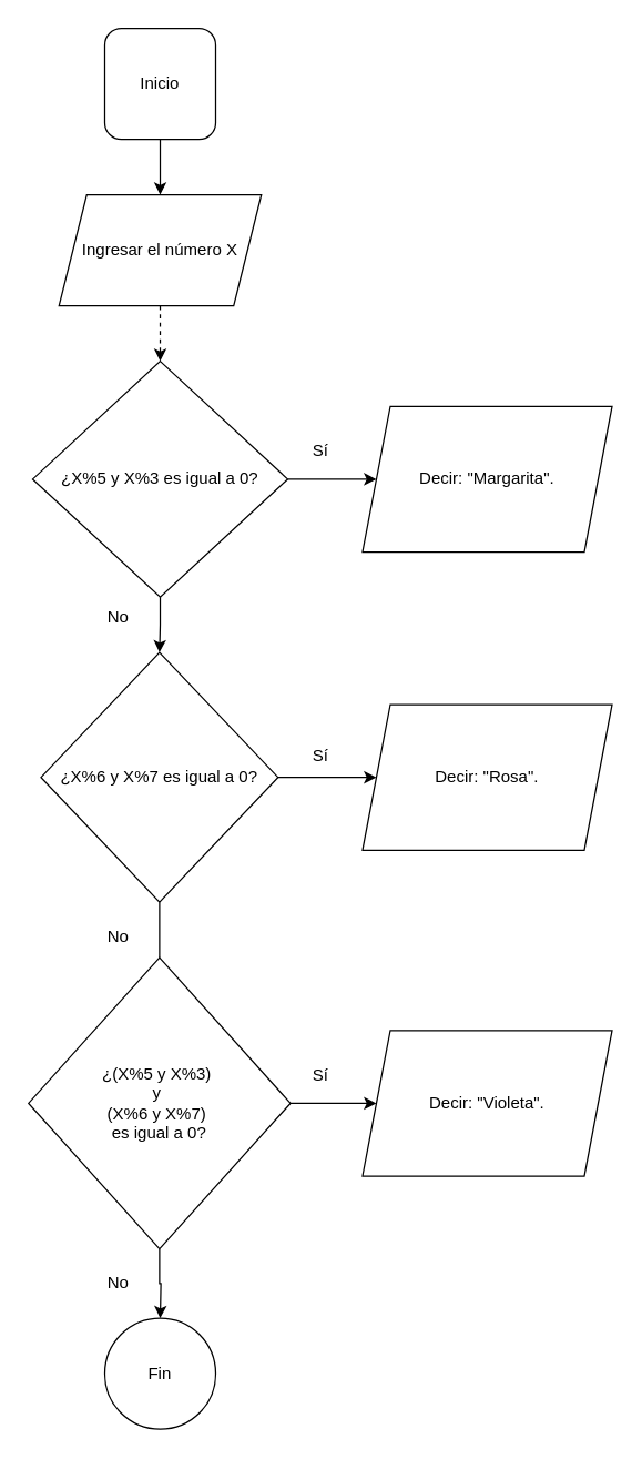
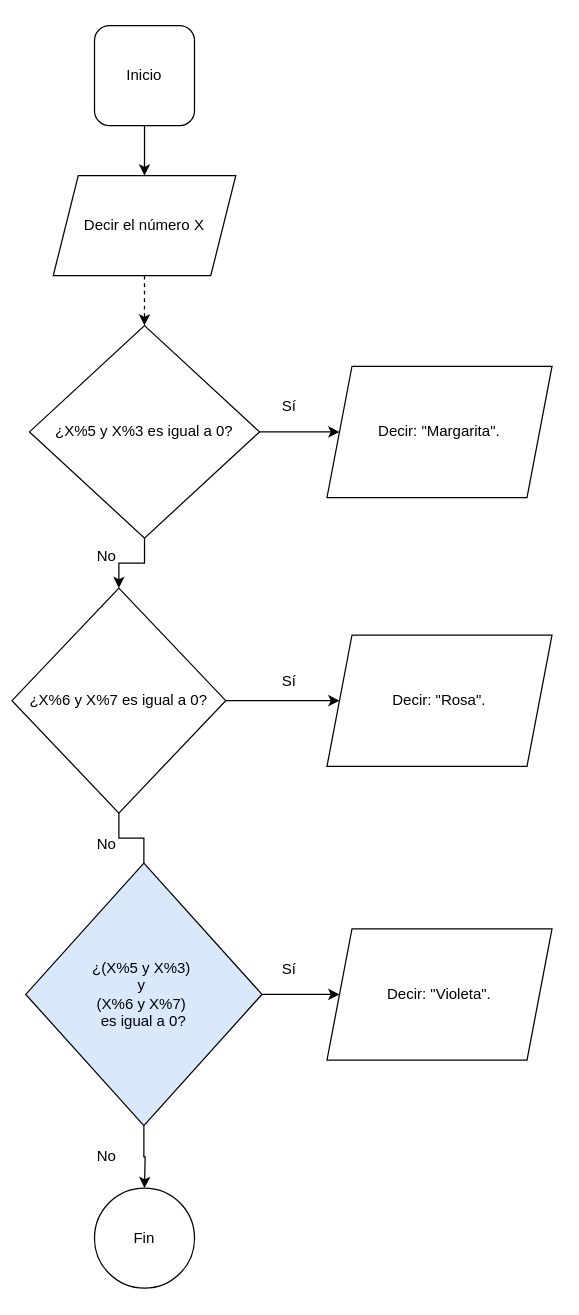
  <mxCell id="0" />
  <mxCell id="1" parent="0" />
  <mxCell id="2" style="edgeStyle=orthogonalEdgeStyle;rounded=0;orthogonalLoop=1;jettySize=auto;html=1;exitX=0.5;exitY=1;exitDx=0;exitDy=0;entryX=0.5;entryY=0;entryDx=0;entryDy=0;" edge="1" parent="1" source="3"><mxGeometry relative="1" as="geometry"><mxPoint x="115" y="140" as="targetPoint" /></mxGeometry></mxCell>
  <mxCell id="3" value="Inicio" style="whiteSpace=wrap;html=1;aspect=fixed;rounded=1;" vertex="1" parent="1"><mxGeometry x="75" y="20" width="80" height="80" as="geometry" /></mxCell>
  <mxCell id="4" value="" style="edgeStyle=orthogonalEdgeStyle;rounded=0;orthogonalLoop=1;jettySize=auto;html=1;dashed=1;" edge="1" parent="1" source="5" target="8"><mxGeometry relative="1" as="geometry" /></mxCell>
- <mxCell id="5" value="Ingresar el número X" style="shape=parallelogram;perimeter=parallelogramPerimeter;whiteSpace=wrap;html=1;fixedSize=1;" vertex="1" parent="1"><mxGeometry x="42" y="140" width="146" height="80" as="geometry" /></mxCell>
+ <mxCell id="5" value="Decir el número X" style="shape=parallelogram;perimeter=parallelogramPerimeter;whiteSpace=wrap;html=1;fixedSize=1;" vertex="1" parent="1"><mxGeometry x="42" y="140" width="146" height="80" as="geometry" /></mxCell>
  <mxCell id="6" style="edgeStyle=orthogonalEdgeStyle;rounded=0;orthogonalLoop=1;jettySize=auto;html=1;exitX=0.5;exitY=1;exitDx=0;exitDy=0;entryX=0.5;entryY=0;entryDx=0;entryDy=0;" edge="1" parent="1" source="8" target="12"><mxGeometry relative="1" as="geometry" /></mxCell>
  <mxCell id="7" style="edgeStyle=orthogonalEdgeStyle;rounded=0;orthogonalLoop=1;jettySize=auto;html=1;exitX=1;exitY=0.5;exitDx=0;exitDy=0;entryX=0;entryY=0.5;entryDx=0;entryDy=0;" edge="1" parent="1" source="8" target="9"><mxGeometry relative="1" as="geometry" /></mxCell>
  <mxCell id="8" value="¿X%5 y X%3 es igual a 0?" style="rhombus;whiteSpace=wrap;html=1;" vertex="1" parent="1"><mxGeometry x="23" y="260" width="184" height="170" as="geometry" /></mxCell>
  <mxCell id="9" value="Decir: &quot;Margarita&quot;." style="shape=parallelogram;perimeter=parallelogramPerimeter;whiteSpace=wrap;html=1;fixedSize=1;" vertex="1" parent="1"><mxGeometry x="261" y="292.5" width="180" height="105" as="geometry" /></mxCell>
  <mxCell id="10" style="edgeStyle=orthogonalEdgeStyle;rounded=0;orthogonalLoop=1;jettySize=auto;html=1;exitX=0.5;exitY=1;exitDx=0;exitDy=0;entryX=0.5;entryY=0;entryDx=0;entryDy=0;endArrow=none;" edge="1" parent="1" source="12" target="17"><mxGeometry relative="1" as="geometry" /></mxCell>
  <mxCell id="11" style="edgeStyle=orthogonalEdgeStyle;rounded=0;orthogonalLoop=1;jettySize=auto;html=1;exitX=1;exitY=0.5;exitDx=0;exitDy=0;entryX=0;entryY=0.5;entryDx=0;entryDy=0;" edge="1" parent="1" source="12" target="18"><mxGeometry relative="1" as="geometry" /></mxCell>
- <mxCell id="12" value="¿X%6 y X%7 es igual a 0?" style="rhombus;whiteSpace=wrap;html=1;" vertex="1" parent="1"><mxGeometry x="29" y="470" width="171" height="180" as="geometry" /></mxCell>
+ <mxCell id="12" value="¿X%6 y X%7 es igual a 0?" style="rhombus;whiteSpace=wrap;html=1;" vertex="1" parent="1"><mxGeometry x="9" y="470" width="171" height="180" as="geometry" /></mxCell>
  <mxCell id="13" value="Sí" style="text;html=1;align=center;verticalAlign=middle;whiteSpace=wrap;rounded=0;" vertex="1" parent="1"><mxGeometry x="201" y="310" width="60" height="30" as="geometry" /></mxCell>
  <mxCell id="14" value="No" style="text;html=1;align=center;verticalAlign=middle;whiteSpace=wrap;rounded=0;" vertex="1" parent="1"><mxGeometry x="55" y="430" width="60" height="30" as="geometry" /></mxCell>
  <mxCell id="15" style="edgeStyle=orthogonalEdgeStyle;rounded=0;orthogonalLoop=1;jettySize=auto;html=1;exitX=1;exitY=0.5;exitDx=0;exitDy=0;entryX=0;entryY=0.5;entryDx=0;entryDy=0;" edge="1" parent="1" source="17" target="19"><mxGeometry relative="1" as="geometry" /></mxCell>
  <mxCell id="16" style="edgeStyle=orthogonalEdgeStyle;rounded=0;orthogonalLoop=1;jettySize=auto;html=1;exitX=0.5;exitY=1;exitDx=0;exitDy=0;entryX=0.5;entryY=0;entryDx=0;entryDy=0;" edge="1" parent="1" source="17"><mxGeometry relative="1" as="geometry"><mxPoint x="115" y="950" as="targetPoint" /></mxGeometry></mxCell>
- <mxCell id="17" value="¿(X%5 y X%3)&amp;nbsp;&lt;div&gt;y&amp;nbsp;&lt;div&gt;&lt;span style=&quot;background-color: transparent; color: light-dark(rgb(0, 0, 0), rgb(255, 255, 255));&quot;&gt;(X%6 y X%7)&amp;nbsp;&lt;/span&gt;&lt;/div&gt;&lt;div&gt;&lt;span style=&quot;background-color: transparent; color: light-dark(rgb(0, 0, 0), rgb(255, 255, 255));&quot;&gt;es igual a 0?&lt;/span&gt;&lt;/div&gt;&lt;/div&gt;" style="rhombus;whiteSpace=wrap;html=1;" vertex="1" parent="1"><mxGeometry x="20" y="690" width="189" height="210" as="geometry" /></mxCell>
+ <mxCell id="17" value="¿(X%5 y X%3)&amp;nbsp;&lt;div&gt;y&amp;nbsp;&lt;div&gt;&lt;span style=&quot;background-color: transparent; color: light-dark(rgb(0, 0, 0), rgb(255, 255, 255));&quot;&gt;(X%6 y X%7)&amp;nbsp;&lt;/span&gt;&lt;/div&gt;&lt;div&gt;&lt;span style=&quot;background-color: transparent; color: light-dark(rgb(0, 0, 0), rgb(255, 255, 255));&quot;&gt;es igual a 0?&lt;/span&gt;&lt;/div&gt;&lt;/div&gt;" style="rhombus;whiteSpace=wrap;html=1;fillColor=#dae8fc;" vertex="1" parent="1"><mxGeometry x="20" y="690" width="189" height="210" as="geometry" /></mxCell>
  <mxCell id="18" value="Decir: &quot;Rosa&quot;." style="shape=parallelogram;perimeter=parallelogramPerimeter;whiteSpace=wrap;html=1;fixedSize=1;" vertex="1" parent="1"><mxGeometry x="261" y="507.5" width="180" height="105" as="geometry" /></mxCell>
  <mxCell id="19" value="Decir: &quot;Violeta&quot;." style="shape=parallelogram;perimeter=parallelogramPerimeter;whiteSpace=wrap;html=1;fixedSize=1;" vertex="1" parent="1"><mxGeometry x="261" y="742.5" width="180" height="105" as="geometry" /></mxCell>
  <mxCell id="20" value="No" style="text;html=1;align=center;verticalAlign=middle;whiteSpace=wrap;rounded=0;" vertex="1" parent="1"><mxGeometry x="55" y="660" width="60" height="30" as="geometry" /></mxCell>
  <mxCell id="21" value="Sí" style="text;html=1;align=center;verticalAlign=middle;whiteSpace=wrap;rounded=0;" vertex="1" parent="1"><mxGeometry x="201" y="530" width="60" height="30" as="geometry" /></mxCell>
  <mxCell id="22" value="Sí" style="text;html=1;align=center;verticalAlign=middle;whiteSpace=wrap;rounded=0;" vertex="1" parent="1"><mxGeometry x="201" y="760" width="60" height="30" as="geometry" /></mxCell>
  <mxCell id="23" value="Fin" style="ellipse;whiteSpace=wrap;html=1;" vertex="1" parent="1"><mxGeometry x="75" y="950" width="80" height="80" as="geometry" /></mxCell>
  <mxCell id="24" value="No" style="text;html=1;align=center;verticalAlign=middle;whiteSpace=wrap;rounded=0;" vertex="1" parent="1"><mxGeometry x="55" y="910" width="60" height="30" as="geometry" /></mxCell>
